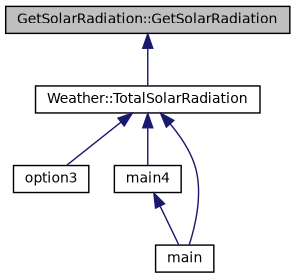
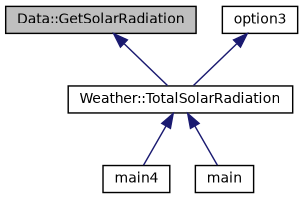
  digraph {
    rankdir=TB
    node [color=black fillcolor=white fontname=Helvetica fontsize=10 shape=record style=filled]
    edge [color=midnightblue dir=back fontname=Helvetica fontsize=10 labelfontname=Helvetica labelfontsize=10 style=solid]
-   n1 [fillcolor=grey75 fontcolor=black height=0.2 label="GetSolarRadiation::GetSolarRadiation" width=0.4]
+   n1 [fillcolor=grey75 fontcolor=black height=0.2 label="Data::GetSolarRadiation" width=0.4]
    n2 [height=0.2 label="Weather::TotalSolarRadiation" width=0.4]
    n3 [height=0.2 label=option3 width=0.4]
    n4 [height=0.2 label=main4 width=0.4]
    n5 [height=0.2 label=main width=0.4]
    n1 -> n2
-   n2 -> n3
+   n3 -> n2
    n2 -> n4
    n2 -> n5
-   n4 -> n5
  }
